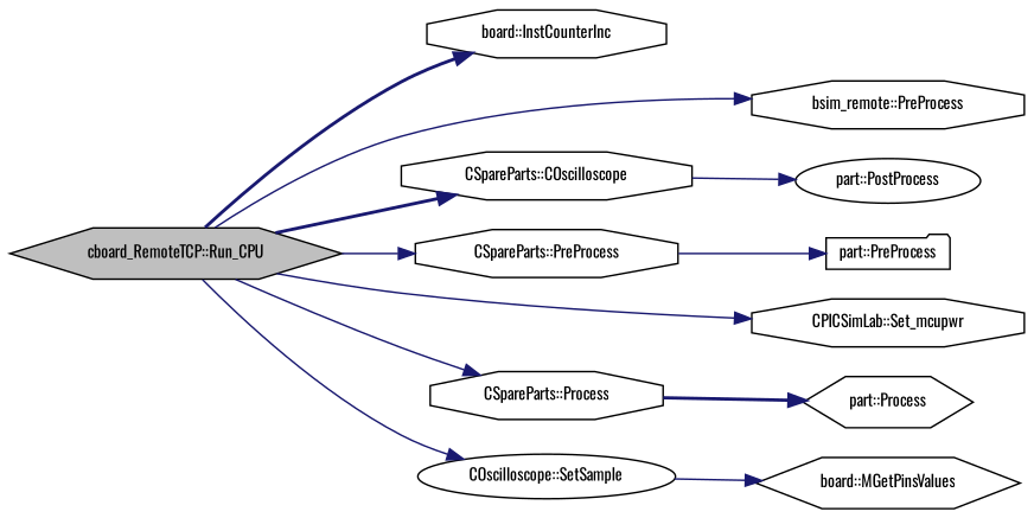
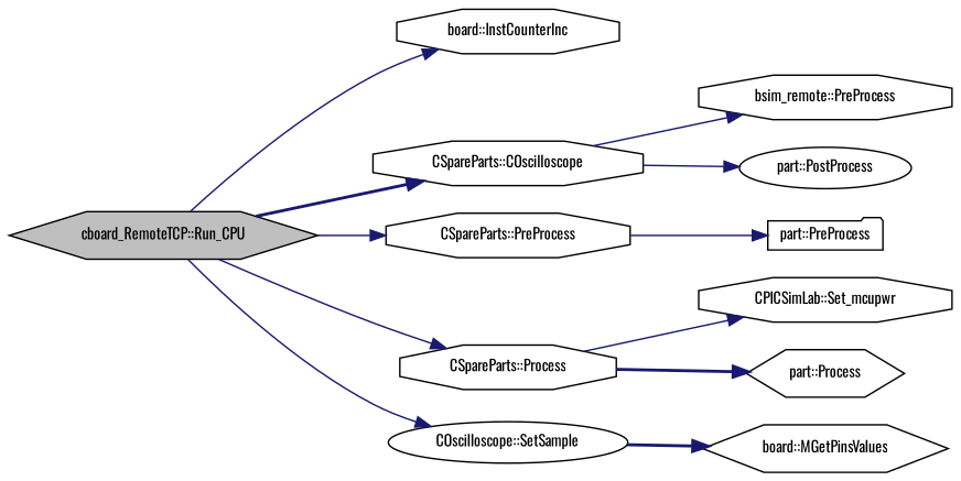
  digraph {
    fontname=Oswald
    rankdir=LR
    node [color=black fillcolor=white fontname=Oswald fontsize=10 shape=octagon style=filled]
    edge [color=midnightblue fontname=Oswald fontsize=10 labelfontname=Helvetica labelfontsize=10 style=solid]
    n1 [fillcolor=grey75 fontcolor=black height=0.2 label="cboard_RemoteTCP::Run_CPU" shape=hexagon width=0.4]
    n2 [height=0.2 label="board::InstCounterInc" width=0.4]
    n3 [height=0.2 label="bsim_remote::PreProcess" width=0.4]
    n4 [height=0.2 label="CSpareParts::COscilloscope" width=0.4]
    n5 [height=0.2 label="CSpareParts::PreProcess" width=0.4]
    n6 [height=0.2 label="CSpareParts::Process" width=0.4]
    n7 [height=0.2 label="CPICSimLab::Set_mcupwr" width=0.4]
    n8 [height=0.2 label="COscilloscope::SetSample" shape=ellipse width=0.4]
    n9 [height=0.2 label="part::PostProcess" shape=ellipse width=0.4]
    n10 [height=0.2 label="part::PreProcess" shape=folder width=0.4]
    n11 [height=0.2 label="part::Process" shape=hexagon width=0.4]
    n12 [height=0.2 label="board::MGetPinsValues" shape=hexagon width=0.4]
-   n1 -> n2 [style=bold]
-   n1 -> n3
+   n1 -> n2
+   n4 -> n3
    n1 -> n4 [style=bold]
    n1 -> n5
    n1 -> n6
-   n1 -> n7
+   n6 -> n7
    n1 -> n8
    n4 -> n9
    n5 -> n10
    n6 -> n11 [style=bold]
-   n8 -> n12
+   n8 -> n12 [style=bold]
  }
